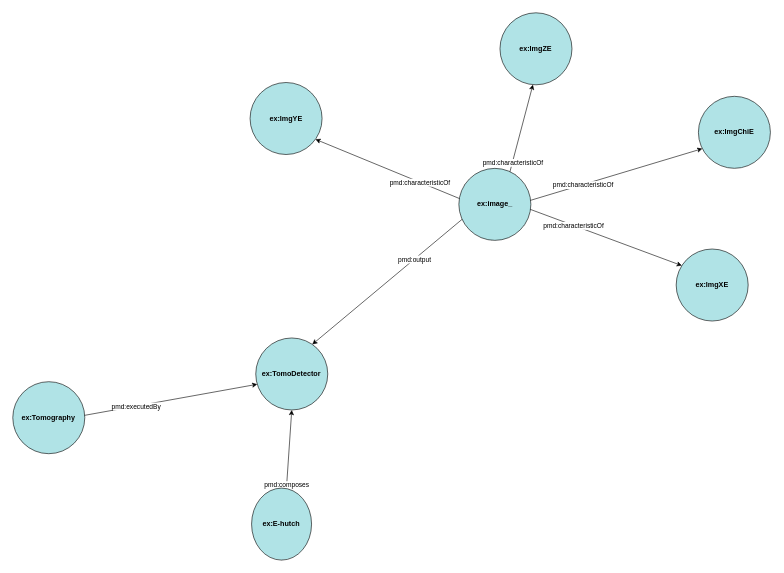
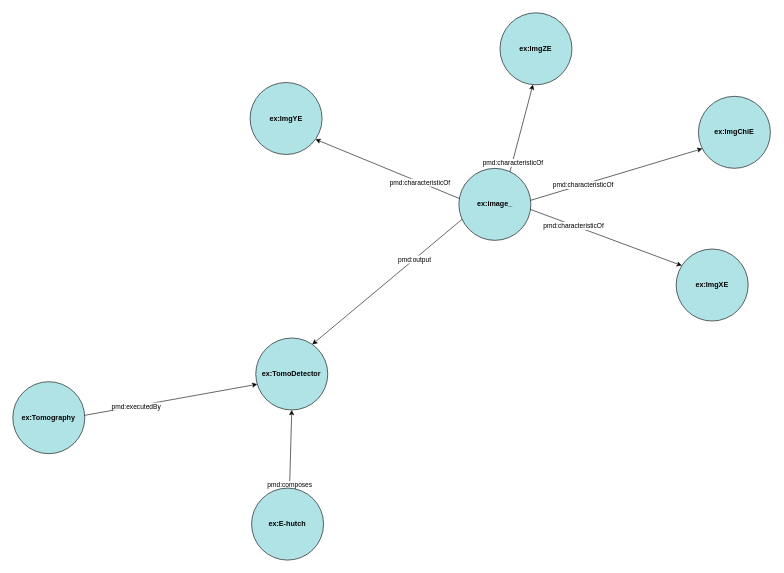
  <mxCell id="0" />
  <mxCell id="1" parent="0" />
  <mxCell id="2" style="rounded=0;orthogonalLoop=1;jettySize=auto;html=1;exitX=0.022;exitY=0.648;entryX=0.022;entryY=0.648;startArrow=classic;endArrow=none;curved=0;dashed=0" edge="1" parent="1" source="16" target="17"><mxGeometry relative="1" as="geometry" /></mxCell>
  <mxCell id="3" value="pmd:executedBy" style="edgeLabel;html=1;align=center;verticalAlign=middle;resizable=0;points=[];" vertex="1" connectable="0" parent="2"><mxGeometry x="0" y="0" relative="1" as="geometry"><mxPoint as="offset" /></mxGeometry></mxCell>
  <mxCell id="4" style="rounded=0;orthogonalLoop=1;jettySize=auto;html=1;exitX=0.785;exitY=0.089;entryX=0.785;entryY=0.089;startArrow=classic;endArrow=none;curved=0;dashed=0" edge="1" parent="1" source="16" target="18"><mxGeometry relative="1" as="geometry" /></mxCell>
  <mxCell id="5" value="pmd:output" style="edgeLabel;html=1;align=center;verticalAlign=middle;resizable=0;points=[];" vertex="1" connectable="0" parent="4"><mxGeometry x="0" y="0" relative="1" as="geometry"><mxPoint as="offset" /></mxGeometry></mxCell>
  <mxCell id="6" style="rounded=0;orthogonalLoop=1;jettySize=auto;html=1;exitX=0.908;exitY=0.789;entryX=0.908;entryY=0.789;startArrow=classic;endArrow=none;curved=0;dashed=0" edge="1" parent="1" source="19" target="18"><mxGeometry relative="1" as="geometry" /></mxCell>
  <mxCell id="7" value="pmd:characteristicOf" style="edgeLabel;html=1;align=center;verticalAlign=middle;resizable=0;points=[];" vertex="1" connectable="0" parent="6"><mxGeometry x="0" y="0" relative="1" as="geometry"><mxPoint as="offset" /></mxGeometry></mxCell>
  <mxCell id="8" style="rounded=0;orthogonalLoop=1;jettySize=auto;html=1;exitX=0.079;exitY=0.231;entryX=0.079;entryY=0.231;startArrow=classic;endArrow=none;curved=0;dashed=0" edge="1" parent="1" source="20" target="18"><mxGeometry relative="1" as="geometry" /></mxCell>
  <mxCell id="9" value="pmd:characteristicOf" style="edgeLabel;html=1;align=center;verticalAlign=middle;resizable=0;points=[];" vertex="1" connectable="0" parent="8"><mxGeometry x="0" y="0" relative="1" as="geometry"><mxPoint as="offset" /></mxGeometry></mxCell>
  <mxCell id="10" style="rounded=0;orthogonalLoop=1;jettySize=auto;html=1;exitX=0.457;exitY=0.998;entryX=0.457;entryY=0.998;startArrow=classic;endArrow=none;curved=0;dashed=0" edge="1" parent="1" source="21" target="18"><mxGeometry relative="1" as="geometry" /></mxCell>
  <mxCell id="11" value="pmd:characteristicOf" style="edgeLabel;html=1;align=center;verticalAlign=middle;resizable=0;points=[];" vertex="1" connectable="0" parent="10"><mxGeometry x="0" y="0" relative="1" as="geometry"><mxPoint as="offset" /></mxGeometry></mxCell>
  <mxCell id="12" style="rounded=0;orthogonalLoop=1;jettySize=auto;html=1;exitX=0.056;exitY=0.73;entryX=0.056;entryY=0.73;startArrow=classic;endArrow=none;curved=0;dashed=0" edge="1" parent="1" source="22" target="18"><mxGeometry relative="1" as="geometry" /></mxCell>
  <mxCell id="13" value="pmd:characteristicOf" style="edgeLabel;html=1;align=center;verticalAlign=middle;resizable=0;points=[];" vertex="1" connectable="0" parent="12"><mxGeometry x="0" y="0" relative="1" as="geometry"><mxPoint as="offset" /></mxGeometry></mxCell>
  <mxCell id="14" style="rounded=0;orthogonalLoop=1;jettySize=auto;html=1;exitX=0.492;exitY=1.0;entryX=0.492;entryY=1.0;startArrow=classic;endArrow=diamond;curved=0;dashed=0;" edge="1" parent="1" source="16" target="23"><mxGeometry relative="1" as="geometry" /></mxCell>
  <mxCell id="15" value="pmd:composes" style="edgeLabel;html=1;align=center;verticalAlign=middle;resizable=0;points=[];" vertex="1" connectable="0" parent="14"><mxGeometry x="0" y="0" relative="1" as="geometry"><mxPoint as="offset" /></mxGeometry></mxCell>
  <mxCell id="16" value="ex:TomoDetector" style="ellipse;rounded=0;whiteSpace=wrap;html=1;fillColor=#b0e3e6;strokeColor=#000000;fontStyle=1;" parent="1" vertex="1"><mxGeometry x="425.416" y="562.797" width="120" height="120" as="geometry" /></mxCell>
  <mxCell id="17" value="ex:Tomography" style="ellipse;rounded=0;whiteSpace=wrap;html=1;fillColor=#b0e3e6;strokeColor=#000000;fontStyle=1;" parent="1" vertex="1"><mxGeometry x="20.478" y="635.673" width="120" height="120" as="geometry" /></mxCell>
  <mxCell id="18" value="ex:image_" style="ellipse;rounded=0;whiteSpace=wrap;html=1;fillColor=#b0e3e6;strokeColor=#000000;fontStyle=1;" parent="1" vertex="1"><mxGeometry x="763.945" y="280.124" width="120" height="120" as="geometry" /></mxCell>
  <mxCell id="19" value="ex:ImgYE" style="ellipse;rounded=0;whiteSpace=wrap;html=1;fillColor=#b0e3e6;strokeColor=#000000;fontStyle=1;" parent="1" vertex="1"><mxGeometry x="415.961" y="137.004" width="120" height="120" as="geometry" /></mxCell>
  <mxCell id="20" value="ex:ImgXE" style="ellipse;rounded=0;whiteSpace=wrap;html=1;fillColor=#b0e3e6;strokeColor=#000000;fontStyle=1;" parent="1" vertex="1"><mxGeometry x="1126.12" y="414.526" width="120" height="120" as="geometry" /></mxCell>
  <mxCell id="21" value="ex:ImgZE" style="ellipse;rounded=0;whiteSpace=wrap;html=1;fillColor=#b0e3e6;strokeColor=#000000;fontStyle=1;" parent="1" vertex="1"><mxGeometry x="832.45" y="20.835" width="120" height="120" as="geometry" /></mxCell>
  <mxCell id="22" value="ex:ImgChiE" style="ellipse;rounded=0;whiteSpace=wrap;html=1;fillColor=#b0e3e6;strokeColor=#000000;fontStyle=1;" parent="1" vertex="1"><mxGeometry x="1163.184" y="160.042" width="120" height="120" as="geometry" /></mxCell>
- <mxCell id="23" value="ex:E-hutch" style="ellipse;rounded=0;whiteSpace=wrap;html=1;fillColor=#b0e3e6;strokeColor=#000000;fontStyle=1;" parent="1" vertex="1"><mxGeometry x="418.446" y="813" width="100" height="120" as="geometry" /></mxCell>
+ <mxCell id="23" value="ex:E-hutch" style="ellipse;rounded=0;whiteSpace=wrap;html=1;fillColor=#b0e3e6;strokeColor=#000000;fontStyle=1;" parent="1" vertex="1"><mxGeometry x="418.446" y="813" width="120" height="120" as="geometry" /></mxCell>
